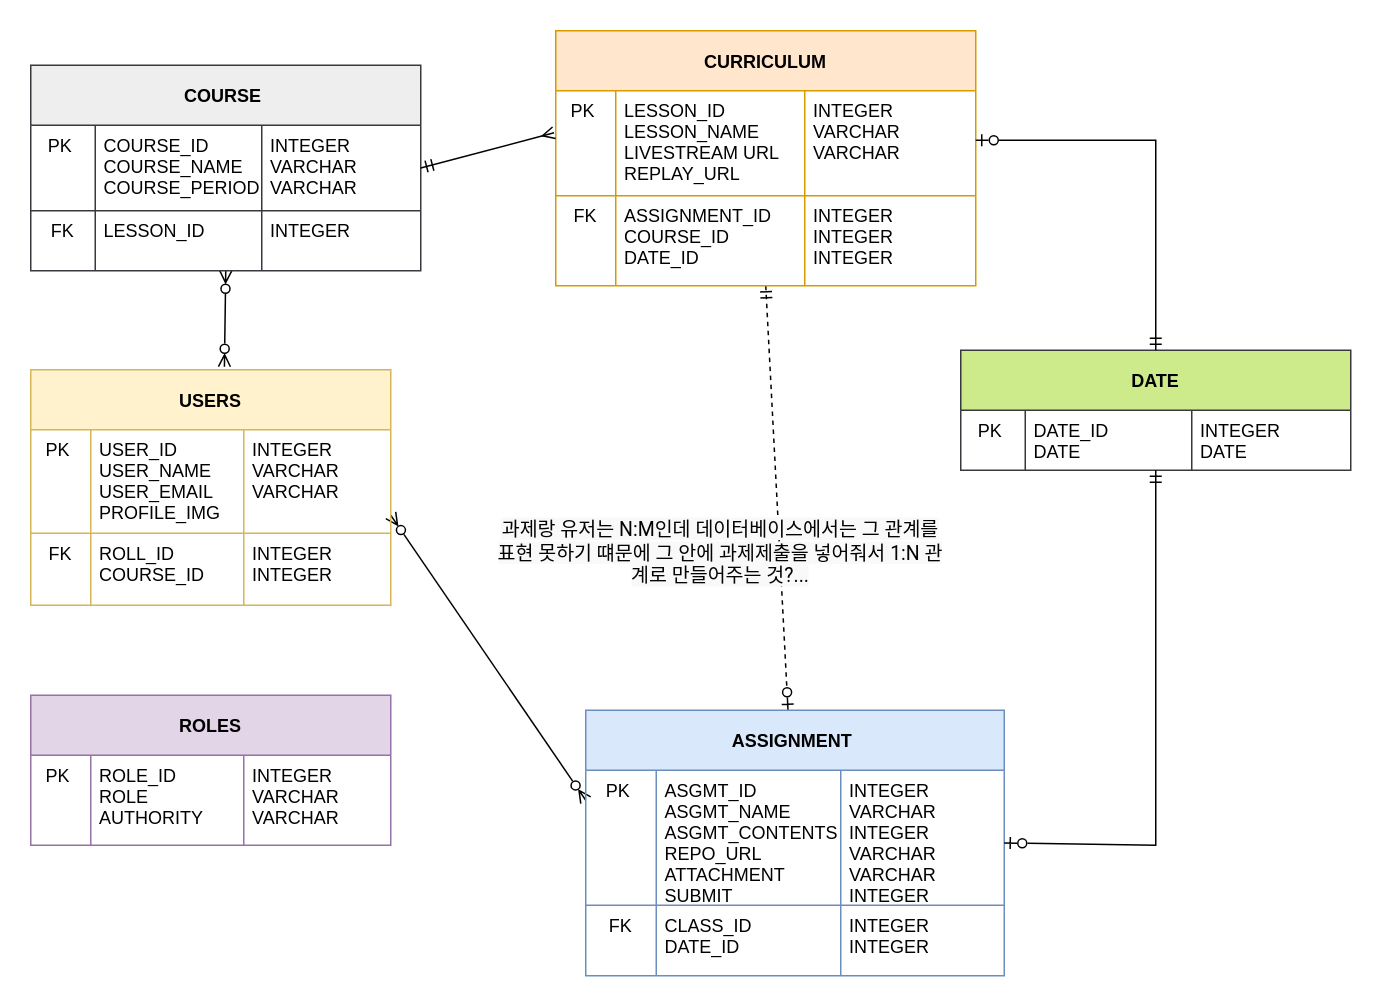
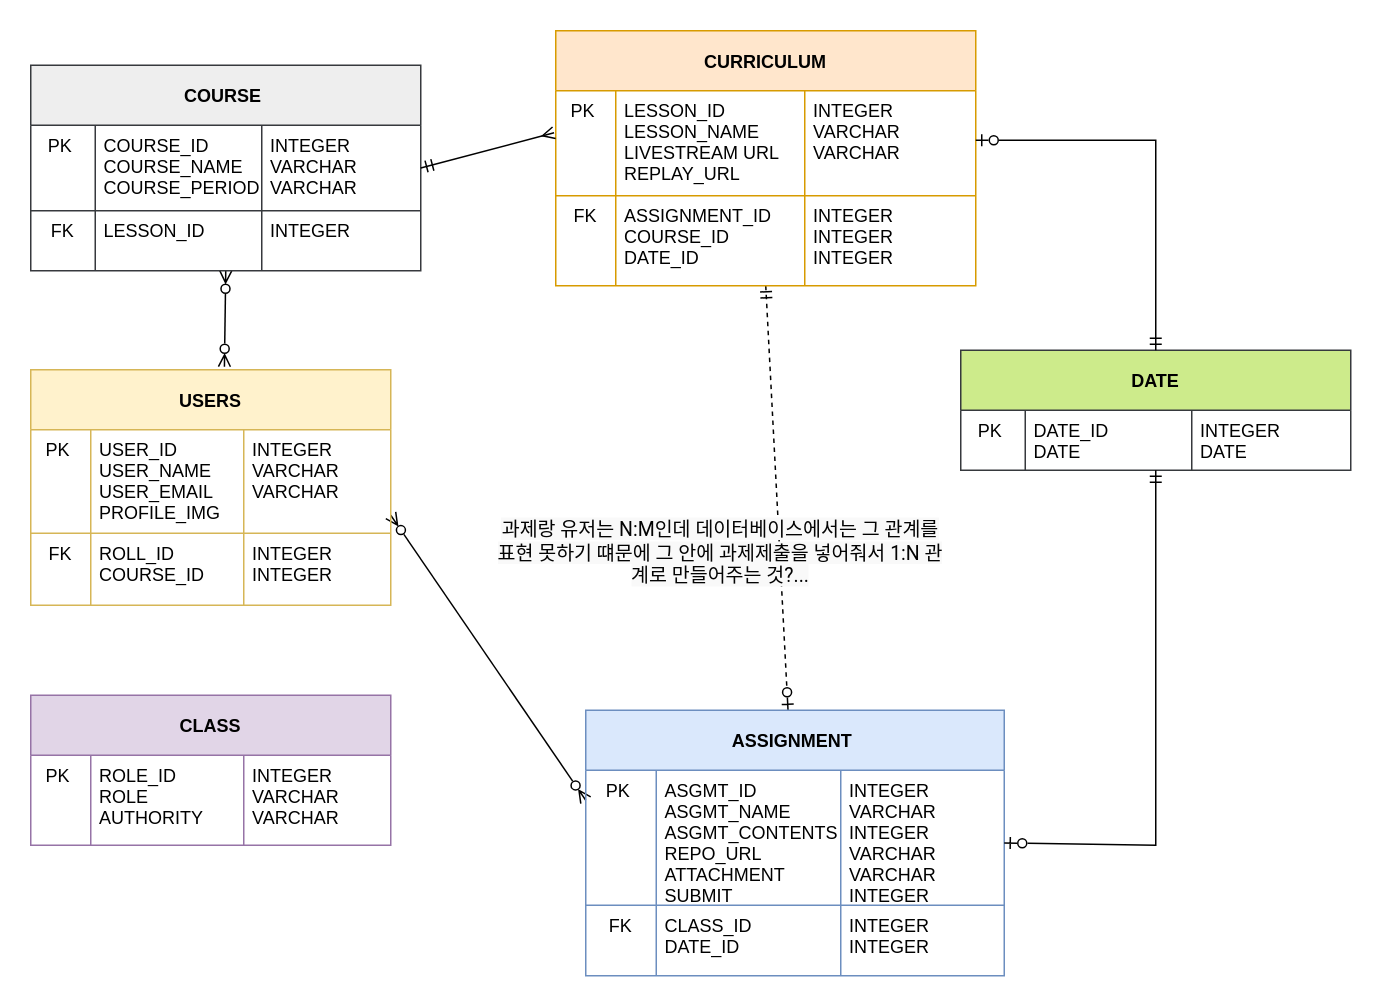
  <mxCell id="0" />
  <mxCell id="1" parent="0" />
  <mxCell id="2" value="" style="edgeStyle=none;rounded=0;orthogonalLoop=1;jettySize=auto;html=1;startArrow=ERzeroToMany;startFill=0;endArrow=ERzeroToMany;endFill=0;entryX=0.5;entryY=1;entryDx=0;entryDy=0;exitX=0.538;exitY=-0.013;exitDx=0;exitDy=0;exitPerimeter=0;" parent="1" source="4" target="28" edge="1"><mxGeometry relative="1" as="geometry"><mxPoint x="150" y="453" as="sourcePoint" /><mxPoint x="260" y="383" as="targetPoint" /><Array as="points" /></mxGeometry></mxCell>
  <mxCell id="3" style="edgeStyle=none;rounded=0;orthogonalLoop=1;jettySize=auto;html=1;startArrow=ERzeroToMany;startFill=0;endArrow=ERzeroToMany;endFill=0;" parent="1" edge="1"><mxGeometry relative="1" as="geometry"><mxPoint x="260" y="343" as="sourcePoint" /><mxPoint x="390" y="533" as="targetPoint" /></mxGeometry></mxCell>
  <mxCell id="4" value="USERS" style="shape=table;childLayout=tableLayout;startSize=40;collapsible=0;recursiveResize=0;expand=0;fontStyle=1;spacingLeft=0;fillColor=#fff2cc;strokeColor=#d6b656;" parent="1" vertex="1"><mxGeometry x="20" y="246" width="240" height="157" as="geometry" /></mxCell>
  <mxCell id="5" value="" style="shape=tableRow;horizontal=0;swimlaneHead=0;swimlaneBody=0;top=0;left=0;bottom=0;right=0;dropTarget=0;fontStyle=0;fillColor=none;points=[[0,0.5],[1,0.5]];portConstraint=eastwest;startSize=0;collapsible=0;recursiveResize=0;expand=0;" parent="4" vertex="1"><mxGeometry y="40" width="240" height="69" as="geometry" /></mxCell>
  <mxCell id="6" value="PK " style="swimlane;swimlaneHead=0;swimlaneBody=0;fontStyle=0;connectable=0;fillColor=none;startSize=0;collapsible=0;recursiveResize=0;expand=0;verticalAlign=top;align=center;" parent="5" vertex="1"><mxGeometry width="40" height="69" as="geometry"><mxRectangle width="40" height="69" as="alternateBounds" /></mxGeometry></mxCell>
  <mxCell id="7" value="USER_ID&#10;USER_NAME&#10;USER_EMAIL&#10;PROFILE_IMG" style="swimlane;swimlaneHead=0;swimlaneBody=0;fontStyle=0;connectable=0;fillColor=none;startSize=0;collapsible=0;recursiveResize=0;expand=0;spacingLeft=4;verticalAlign=top;align=left;" parent="5" vertex="1"><mxGeometry x="40" width="102" height="69" as="geometry"><mxRectangle width="102" height="69" as="alternateBounds" /></mxGeometry></mxCell>
  <mxCell id="8" value="INTEGER&#10;VARCHAR&#10;VARCHAR" style="swimlane;swimlaneHead=0;swimlaneBody=0;fontStyle=0;connectable=0;fillColor=none;startSize=0;collapsible=0;recursiveResize=0;expand=0;align=left;verticalAlign=top;spacingLeft=4;" parent="5" vertex="1"><mxGeometry x="142" width="98" height="69" as="geometry"><mxRectangle width="98" height="69" as="alternateBounds" /></mxGeometry></mxCell>
  <mxCell id="9" value="" style="shape=tableRow;horizontal=0;swimlaneHead=0;swimlaneBody=0;top=0;left=0;bottom=0;right=0;dropTarget=0;fontStyle=0;fillColor=none;points=[[0,0.5],[1,0.5]];portConstraint=eastwest;startSize=0;collapsible=0;recursiveResize=0;expand=0;" parent="4" vertex="1"><mxGeometry y="109" width="240" height="48" as="geometry" /></mxCell>
  <mxCell id="10" value="FK" style="swimlane;swimlaneHead=0;swimlaneBody=0;fontStyle=0;connectable=0;fillColor=none;startSize=0;collapsible=0;recursiveResize=0;expand=0;align=center;verticalAlign=top;" parent="9" vertex="1"><mxGeometry width="40" height="48" as="geometry"><mxRectangle width="40" height="48" as="alternateBounds" /></mxGeometry></mxCell>
  <mxCell id="11" value="ROLL_ID&#10;COURSE_ID" style="swimlane;swimlaneHead=0;swimlaneBody=0;fontStyle=0;connectable=0;fillColor=none;startSize=0;collapsible=0;recursiveResize=0;expand=0;align=left;verticalAlign=top;spacingLeft=4;" parent="9" vertex="1"><mxGeometry x="40" width="102" height="48" as="geometry"><mxRectangle width="102" height="48" as="alternateBounds" /></mxGeometry></mxCell>
  <mxCell id="12" value="INTEGER&#10;INTEGER&#10;" style="swimlane;swimlaneHead=0;swimlaneBody=0;fontStyle=0;connectable=0;fillColor=none;startSize=0;collapsible=0;recursiveResize=0;expand=0;align=left;horizontal=1;verticalAlign=top;spacingLeft=4;" parent="9" vertex="1"><mxGeometry x="142" width="98" height="48" as="geometry"><mxRectangle width="98" height="48" as="alternateBounds" /></mxGeometry></mxCell>
- <mxCell id="13" value="ROLES" style="shape=table;childLayout=tableLayout;startSize=40;collapsible=0;recursiveResize=0;expand=0;fontStyle=1;spacingLeft=0;fillColor=#e1d5e7;strokeColor=#9673a6;" parent="1" vertex="1"><mxGeometry x="20" y="463" width="240" height="100" as="geometry" /></mxCell>
+ <mxCell id="13" value="CLASS" style="shape=table;childLayout=tableLayout;startSize=40;collapsible=0;recursiveResize=0;expand=0;fontStyle=1;spacingLeft=0;fillColor=#e1d5e7;strokeColor=#9673a6;" parent="1" vertex="1"><mxGeometry x="20" y="463" width="240" height="100" as="geometry" /></mxCell>
  <mxCell id="14" value="" style="shape=tableRow;horizontal=0;swimlaneHead=0;swimlaneBody=0;top=0;left=0;bottom=0;right=0;dropTarget=0;fontStyle=0;fillColor=none;points=[[0,0.5],[1,0.5]];portConstraint=eastwest;startSize=0;collapsible=0;recursiveResize=0;expand=0;" parent="13" vertex="1"><mxGeometry y="40" width="240" height="60" as="geometry" /></mxCell>
  <mxCell id="15" value="PK " style="swimlane;swimlaneHead=0;swimlaneBody=0;fontStyle=0;connectable=0;fillColor=none;startSize=0;collapsible=0;recursiveResize=0;expand=0;verticalAlign=top;align=center;" parent="14" vertex="1"><mxGeometry width="40" height="60" as="geometry"><mxRectangle width="40" height="60" as="alternateBounds" /></mxGeometry></mxCell>
  <mxCell id="16" value="ROLE_ID&#10;ROLE&#10;AUTHORITY" style="swimlane;swimlaneHead=0;swimlaneBody=0;fontStyle=0;connectable=0;fillColor=none;startSize=0;collapsible=0;recursiveResize=0;expand=0;spacingLeft=4;verticalAlign=top;align=left;" parent="14" vertex="1"><mxGeometry x="40" width="102" height="60" as="geometry"><mxRectangle width="102" height="60" as="alternateBounds" /></mxGeometry></mxCell>
  <mxCell id="17" value="INTEGER&#10;VARCHAR&#10;VARCHAR" style="swimlane;swimlaneHead=0;swimlaneBody=0;fontStyle=0;connectable=0;fillColor=none;startSize=0;collapsible=0;recursiveResize=0;expand=0;align=left;verticalAlign=top;spacingLeft=4;" parent="14" vertex="1"><mxGeometry x="142" width="98" height="60" as="geometry"><mxRectangle width="98" height="60" as="alternateBounds" /></mxGeometry></mxCell>
  <mxCell id="18" value="" style="edgeStyle=none;rounded=0;orthogonalLoop=1;jettySize=auto;html=1;startArrow=ERmandOne;startFill=0;endArrow=ERzeroToOne;endFill=0;exitX=0.5;exitY=1;exitDx=0;exitDy=0;dashed=1;" parent="1" source="19" target="43" edge="1"><mxGeometry relative="1" as="geometry"><mxPoint x="540" y="163" as="sourcePoint" /><mxPoint x="600" y="789" as="targetPoint" /></mxGeometry></mxCell>
  <mxCell id="19" value="CURRICULUM" style="shape=table;childLayout=tableLayout;startSize=40;collapsible=0;recursiveResize=0;expand=0;fontStyle=1;spacingLeft=0;fillColor=#ffe6cc;strokeColor=#d79b00;" parent="1" vertex="1"><mxGeometry x="370" y="20" width="280" height="170" as="geometry" /></mxCell>
  <mxCell id="20" value="" style="shape=tableRow;horizontal=0;swimlaneHead=0;swimlaneBody=0;top=0;left=0;bottom=0;right=0;dropTarget=0;fontStyle=0;fillColor=none;points=[[0,0.5],[1,0.5]];portConstraint=eastwest;startSize=0;collapsible=0;recursiveResize=0;expand=0;" parent="19" vertex="1"><mxGeometry y="40" width="280" height="70" as="geometry" /></mxCell>
  <mxCell id="21" value="PK " style="swimlane;swimlaneHead=0;swimlaneBody=0;fontStyle=0;connectable=0;fillColor=none;startSize=0;collapsible=0;recursiveResize=0;expand=0;verticalAlign=top;align=center;" parent="20" vertex="1"><mxGeometry width="40" height="70" as="geometry"><mxRectangle width="40" height="70" as="alternateBounds" /></mxGeometry></mxCell>
  <mxCell id="22" value="LESSON_ID&#10;LESSON_NAME&#10;LIVESTREAM URL&#10;REPLAY_URL" style="swimlane;swimlaneHead=0;swimlaneBody=0;fontStyle=0;connectable=0;fillColor=none;startSize=0;collapsible=0;recursiveResize=0;expand=0;spacingLeft=4;verticalAlign=top;align=left;" parent="20" vertex="1"><mxGeometry x="40" width="126" height="70" as="geometry"><mxRectangle width="126" height="70" as="alternateBounds" /></mxGeometry></mxCell>
  <mxCell id="23" value="INTEGER&#10;VARCHAR&#10;VARCHAR&#10;" style="swimlane;swimlaneHead=0;swimlaneBody=0;fontStyle=0;connectable=0;fillColor=none;startSize=0;collapsible=0;recursiveResize=0;expand=0;align=left;verticalAlign=top;spacingLeft=4;" parent="20" vertex="1"><mxGeometry x="166" width="114" height="70" as="geometry"><mxRectangle width="114" height="70" as="alternateBounds" /></mxGeometry></mxCell>
  <mxCell id="24" value="" style="shape=tableRow;horizontal=0;swimlaneHead=0;swimlaneBody=0;top=0;left=0;bottom=0;right=0;dropTarget=0;fontStyle=0;fillColor=none;points=[[0,0.5],[1,0.5]];portConstraint=eastwest;startSize=0;collapsible=0;recursiveResize=0;expand=0;" parent="19" vertex="1"><mxGeometry y="110" width="280" height="60" as="geometry" /></mxCell>
  <mxCell id="25" value="FK" style="swimlane;swimlaneHead=0;swimlaneBody=0;fontStyle=0;connectable=0;fillColor=none;startSize=0;collapsible=0;recursiveResize=0;expand=0;align=center;verticalAlign=top;" parent="24" vertex="1"><mxGeometry width="40" height="60" as="geometry"><mxRectangle width="40" height="60" as="alternateBounds" /></mxGeometry></mxCell>
  <mxCell id="26" value="ASSIGNMENT_ID &#10;COURSE_ID   &#10;DATE_ID    " style="swimlane;swimlaneHead=0;swimlaneBody=0;fontStyle=0;connectable=0;fillColor=none;startSize=0;collapsible=0;recursiveResize=0;expand=0;align=left;verticalAlign=top;spacingLeft=4;" parent="24" vertex="1"><mxGeometry x="40" width="126" height="60" as="geometry"><mxRectangle width="126" height="60" as="alternateBounds" /></mxGeometry></mxCell>
  <mxCell id="27" value="INTEGER&#10;INTEGER&#10;INTEGER" style="swimlane;swimlaneHead=0;swimlaneBody=0;fontStyle=0;connectable=0;fillColor=none;startSize=0;collapsible=0;recursiveResize=0;expand=0;align=left;horizontal=1;verticalAlign=top;spacingLeft=4;" parent="24" vertex="1"><mxGeometry x="166" width="114" height="60" as="geometry"><mxRectangle width="114" height="60" as="alternateBounds" /></mxGeometry></mxCell>
  <mxCell id="28" value="COURSE " style="shape=table;childLayout=tableLayout;startSize=40;collapsible=0;recursiveResize=0;expand=0;fontStyle=1;spacingLeft=0;fillColor=#eeeeee;strokeColor=#36393d;" parent="1" vertex="1"><mxGeometry x="20" y="43" width="260" height="137" as="geometry" /></mxCell>
  <mxCell id="29" value="" style="shape=tableRow;horizontal=0;swimlaneHead=0;swimlaneBody=0;top=0;left=0;bottom=0;right=0;dropTarget=0;fontStyle=0;fillColor=none;points=[[0,0.5],[1,0.5]];portConstraint=eastwest;startSize=0;collapsible=0;recursiveResize=0;expand=0;" parent="28" vertex="1"><mxGeometry y="40" width="260" height="57" as="geometry" /></mxCell>
  <mxCell id="30" value="PK " style="swimlane;swimlaneHead=0;swimlaneBody=0;fontStyle=0;connectable=0;fillColor=none;startSize=0;collapsible=0;recursiveResize=0;expand=0;verticalAlign=top;align=center;" parent="29" vertex="1"><mxGeometry width="43" height="57" as="geometry"><mxRectangle width="43" height="57" as="alternateBounds" /></mxGeometry></mxCell>
  <mxCell id="31" value="COURSE_ID&#10;COURSE_NAME&#10;COURSE_PERIOD&#10;" style="swimlane;swimlaneHead=0;swimlaneBody=0;fontStyle=0;connectable=0;fillColor=none;startSize=0;collapsible=0;recursiveResize=0;expand=0;spacingLeft=4;verticalAlign=top;align=left;" parent="29" vertex="1"><mxGeometry x="43" width="111" height="57" as="geometry"><mxRectangle width="111" height="57" as="alternateBounds" /></mxGeometry></mxCell>
  <mxCell id="32" value="INTEGER&#10;VARCHAR&#10;VARCHAR" style="swimlane;swimlaneHead=0;swimlaneBody=0;fontStyle=0;connectable=0;fillColor=none;startSize=0;collapsible=0;recursiveResize=0;expand=0;align=left;verticalAlign=top;spacingLeft=4;" parent="29" vertex="1"><mxGeometry x="154" width="106" height="57" as="geometry"><mxRectangle width="106" height="57" as="alternateBounds" /></mxGeometry></mxCell>
  <mxCell id="33" value="" style="shape=tableRow;horizontal=0;swimlaneHead=0;swimlaneBody=0;top=0;left=0;bottom=0;right=0;dropTarget=0;fontStyle=0;fillColor=none;points=[[0,0.5],[1,0.5]];portConstraint=eastwest;startSize=0;collapsible=0;recursiveResize=0;expand=0;" parent="28" vertex="1"><mxGeometry y="97" width="260" height="40" as="geometry" /></mxCell>
  <mxCell id="34" value="FK" style="swimlane;swimlaneHead=0;swimlaneBody=0;fontStyle=0;connectable=0;fillColor=none;startSize=0;collapsible=0;recursiveResize=0;expand=0;align=center;verticalAlign=top;" parent="33" vertex="1"><mxGeometry width="43" height="40" as="geometry"><mxRectangle width="43" height="40" as="alternateBounds" /></mxGeometry></mxCell>
  <mxCell id="35" value="LESSON_ID" style="swimlane;swimlaneHead=0;swimlaneBody=0;fontStyle=0;connectable=0;fillColor=none;startSize=0;collapsible=0;recursiveResize=0;expand=0;align=left;verticalAlign=top;spacingLeft=4;" parent="33" vertex="1"><mxGeometry x="43" width="111" height="40" as="geometry"><mxRectangle width="111" height="40" as="alternateBounds" /></mxGeometry></mxCell>
  <mxCell id="36" value="INTEGER&#10;" style="swimlane;swimlaneHead=0;swimlaneBody=0;fontStyle=0;connectable=0;fillColor=none;startSize=0;collapsible=0;recursiveResize=0;expand=0;align=left;horizontal=1;verticalAlign=top;spacingLeft=4;" parent="33" vertex="1"><mxGeometry x="154" width="106" height="40" as="geometry"><mxRectangle width="106" height="40" as="alternateBounds" /></mxGeometry></mxCell>
  <mxCell id="37" value="" style="edgeStyle=none;rounded=0;orthogonalLoop=1;jettySize=auto;html=1;startArrow=ERmandOne;startFill=0;endArrow=ERmany;endFill=0;entryX=-0.004;entryY=0.4;entryDx=0;entryDy=0;exitX=1;exitY=0.5;exitDx=0;exitDy=0;entryPerimeter=0;" parent="1" source="28" target="20" edge="1"><mxGeometry relative="1" as="geometry"><mxPoint x="510" y="413" as="sourcePoint" /><mxPoint x="599.5" y="683" as="targetPoint" /></mxGeometry></mxCell>
  <mxCell id="38" value="DATE" style="shape=table;childLayout=tableLayout;startSize=40;collapsible=0;recursiveResize=0;expand=0;fontStyle=1;spacingLeft=0;fillColor=#cdeb8b;strokeColor=#36393d;" parent="1" vertex="1"><mxGeometry x="640" y="233" width="260" height="80" as="geometry" /></mxCell>
  <mxCell id="39" value="" style="shape=tableRow;horizontal=0;swimlaneHead=0;swimlaneBody=0;top=0;left=0;bottom=0;right=0;dropTarget=0;fontStyle=0;fillColor=none;points=[[0,0.5],[1,0.5]];portConstraint=eastwest;startSize=0;collapsible=0;recursiveResize=0;expand=0;" parent="38" vertex="1"><mxGeometry y="40" width="260" height="40" as="geometry" /></mxCell>
  <mxCell id="40" value="PK " style="swimlane;swimlaneHead=0;swimlaneBody=0;fontStyle=0;connectable=0;fillColor=none;startSize=0;collapsible=0;recursiveResize=0;expand=0;verticalAlign=top;align=center;" parent="39" vertex="1"><mxGeometry width="43" height="40" as="geometry"><mxRectangle width="43" height="40" as="alternateBounds" /></mxGeometry></mxCell>
  <mxCell id="41" value="DATE_ID  &#10;DATE" style="swimlane;swimlaneHead=0;swimlaneBody=0;fontStyle=0;connectable=0;fillColor=none;startSize=0;collapsible=0;recursiveResize=0;expand=0;spacingLeft=4;verticalAlign=top;align=left;" parent="39" vertex="1"><mxGeometry x="43" width="111" height="40" as="geometry"><mxRectangle width="111" height="40" as="alternateBounds" /></mxGeometry></mxCell>
  <mxCell id="42" value="INTEGER&#10;DATE" style="swimlane;swimlaneHead=0;swimlaneBody=0;fontStyle=0;connectable=0;fillColor=none;startSize=0;collapsible=0;recursiveResize=0;expand=0;align=left;verticalAlign=top;spacingLeft=4;" parent="39" vertex="1"><mxGeometry x="154" width="106" height="40" as="geometry"><mxRectangle width="106" height="40" as="alternateBounds" /></mxGeometry></mxCell>
  <mxCell id="43" value="ASSIGNMENT " style="shape=table;childLayout=tableLayout;startSize=40;collapsible=0;recursiveResize=0;expand=0;fontStyle=1;spacingLeft=0;fillColor=#dae8fc;strokeColor=#6c8ebf;" parent="1" vertex="1"><mxGeometry x="390" y="473" width="279" height="177" as="geometry" /></mxCell>
  <mxCell id="44" value="" style="shape=tableRow;horizontal=0;swimlaneHead=0;swimlaneBody=0;top=0;left=0;bottom=0;right=0;dropTarget=0;fontStyle=0;fillColor=none;points=[[0,0.5],[1,0.5]];portConstraint=eastwest;startSize=0;collapsible=0;recursiveResize=0;expand=0;" parent="43" vertex="1"><mxGeometry y="40" width="279" height="90" as="geometry" /></mxCell>
  <mxCell id="45" value="PK " style="swimlane;swimlaneHead=0;swimlaneBody=0;fontStyle=0;connectable=0;fillColor=none;startSize=0;collapsible=0;recursiveResize=0;expand=0;verticalAlign=top;align=center;" parent="44" vertex="1"><mxGeometry width="47" height="90" as="geometry"><mxRectangle width="47" height="90" as="alternateBounds" /></mxGeometry></mxCell>
  <mxCell id="46" value="ASGMT_ID    &#10;ASGMT_NAME&#10;ASGMT_CONTENTS&#10;REPO_URL&#10;ATTACHMENT&#10;SUBMIT" style="swimlane;swimlaneHead=0;swimlaneBody=0;fontStyle=0;connectable=0;fillColor=none;startSize=0;collapsible=0;recursiveResize=0;expand=0;spacingLeft=4;verticalAlign=top;align=left;" parent="44" vertex="1"><mxGeometry x="47" width="123" height="90" as="geometry"><mxRectangle width="123" height="90" as="alternateBounds" /></mxGeometry></mxCell>
  <mxCell id="47" value="INTEGER&#10;VARCHAR&#10;INTEGER&#10;VARCHAR&#10;VARCHAR&#10;INTEGER" style="swimlane;swimlaneHead=0;swimlaneBody=0;fontStyle=0;connectable=0;fillColor=none;startSize=0;collapsible=0;recursiveResize=0;expand=0;align=left;verticalAlign=top;spacingLeft=4;" parent="44" vertex="1"><mxGeometry x="170" width="109" height="90" as="geometry"><mxRectangle width="109" height="90" as="alternateBounds" /></mxGeometry></mxCell>
  <mxCell id="48" value="" style="shape=tableRow;horizontal=0;swimlaneHead=0;swimlaneBody=0;top=0;left=0;bottom=0;right=0;dropTarget=0;fontStyle=0;fillColor=none;points=[[0,0.5],[1,0.5]];portConstraint=eastwest;startSize=0;collapsible=0;recursiveResize=0;expand=0;" parent="43" vertex="1"><mxGeometry y="130" width="279" height="47" as="geometry" /></mxCell>
  <mxCell id="49" value="FK" style="swimlane;swimlaneHead=0;swimlaneBody=0;fontStyle=0;connectable=0;fillColor=none;startSize=0;collapsible=0;recursiveResize=0;expand=0;align=center;verticalAlign=top;" parent="48" vertex="1"><mxGeometry width="47" height="47" as="geometry"><mxRectangle width="47" height="47" as="alternateBounds" /></mxGeometry></mxCell>
  <mxCell id="50" value="CLASS_ID &#10;DATE_ID    " style="swimlane;swimlaneHead=0;swimlaneBody=0;fontStyle=0;connectable=0;fillColor=none;startSize=0;collapsible=0;recursiveResize=0;expand=0;align=left;verticalAlign=top;spacingLeft=4;" parent="48" vertex="1"><mxGeometry x="47" width="123" height="47" as="geometry"><mxRectangle width="123" height="47" as="alternateBounds" /></mxGeometry></mxCell>
  <mxCell id="51" value="INTEGER&#10;INTEGER&#10;" style="swimlane;swimlaneHead=0;swimlaneBody=0;fontStyle=0;connectable=0;fillColor=none;startSize=0;collapsible=0;recursiveResize=0;expand=0;align=left;horizontal=1;verticalAlign=top;spacingLeft=4;" parent="48" vertex="1"><mxGeometry x="170" width="109" height="47" as="geometry"><mxRectangle width="109" height="47" as="alternateBounds" /></mxGeometry></mxCell>
  <mxCell id="52" value="" style="edgeStyle=none;rounded=0;orthogonalLoop=1;jettySize=auto;html=1;exitX=0.5;exitY=1;exitDx=0;exitDy=0;startArrow=ERmandOne;startFill=0;endArrow=ERzeroToOne;endFill=0;entryX=1;entryY=0.5;entryDx=0;entryDy=0;" parent="1" source="38" target="43" edge="1"><mxGeometry relative="1" as="geometry"><mxPoint x="490" y="853" as="sourcePoint" /><mxPoint x="770" y="553" as="targetPoint" /><Array as="points"><mxPoint x="770" y="563" /></Array></mxGeometry></mxCell>
  <mxCell id="53" value="" style="edgeStyle=none;rounded=0;orthogonalLoop=1;jettySize=auto;html=1;startArrow=ERzeroToOne;startFill=0;endArrow=ERmandOne;endFill=0;" parent="1" target="38" edge="1"><mxGeometry relative="1" as="geometry"><mxPoint x="650" y="93" as="sourcePoint" /><mxPoint x="700" y="231.5" as="targetPoint" /><Array as="points"><mxPoint x="770" y="93" /></Array></mxGeometry></mxCell>
  <mxCell id="54" value="&lt;span style=&quot;color: rgb(3, 3, 3); font-family: Roboto, Arial, sans-serif; font-size: 13px; text-align: start; background-color: rgb(249, 249, 249);&quot;&gt;과제랑 유저는 N:M인데 데이터베이스에서는 그 관계를 표현 못하기 떄문에 그 안에 과제제출을 넣어줘서 1:N 관계로 만들어주는 것?...&lt;/span&gt;" style="text;html=1;strokeColor=none;fillColor=none;align=center;verticalAlign=middle;whiteSpace=wrap;rounded=0;" vertex="1" parent="1"><mxGeometry x="330" y="350" width="300" height="35" as="geometry" /></mxCell>
